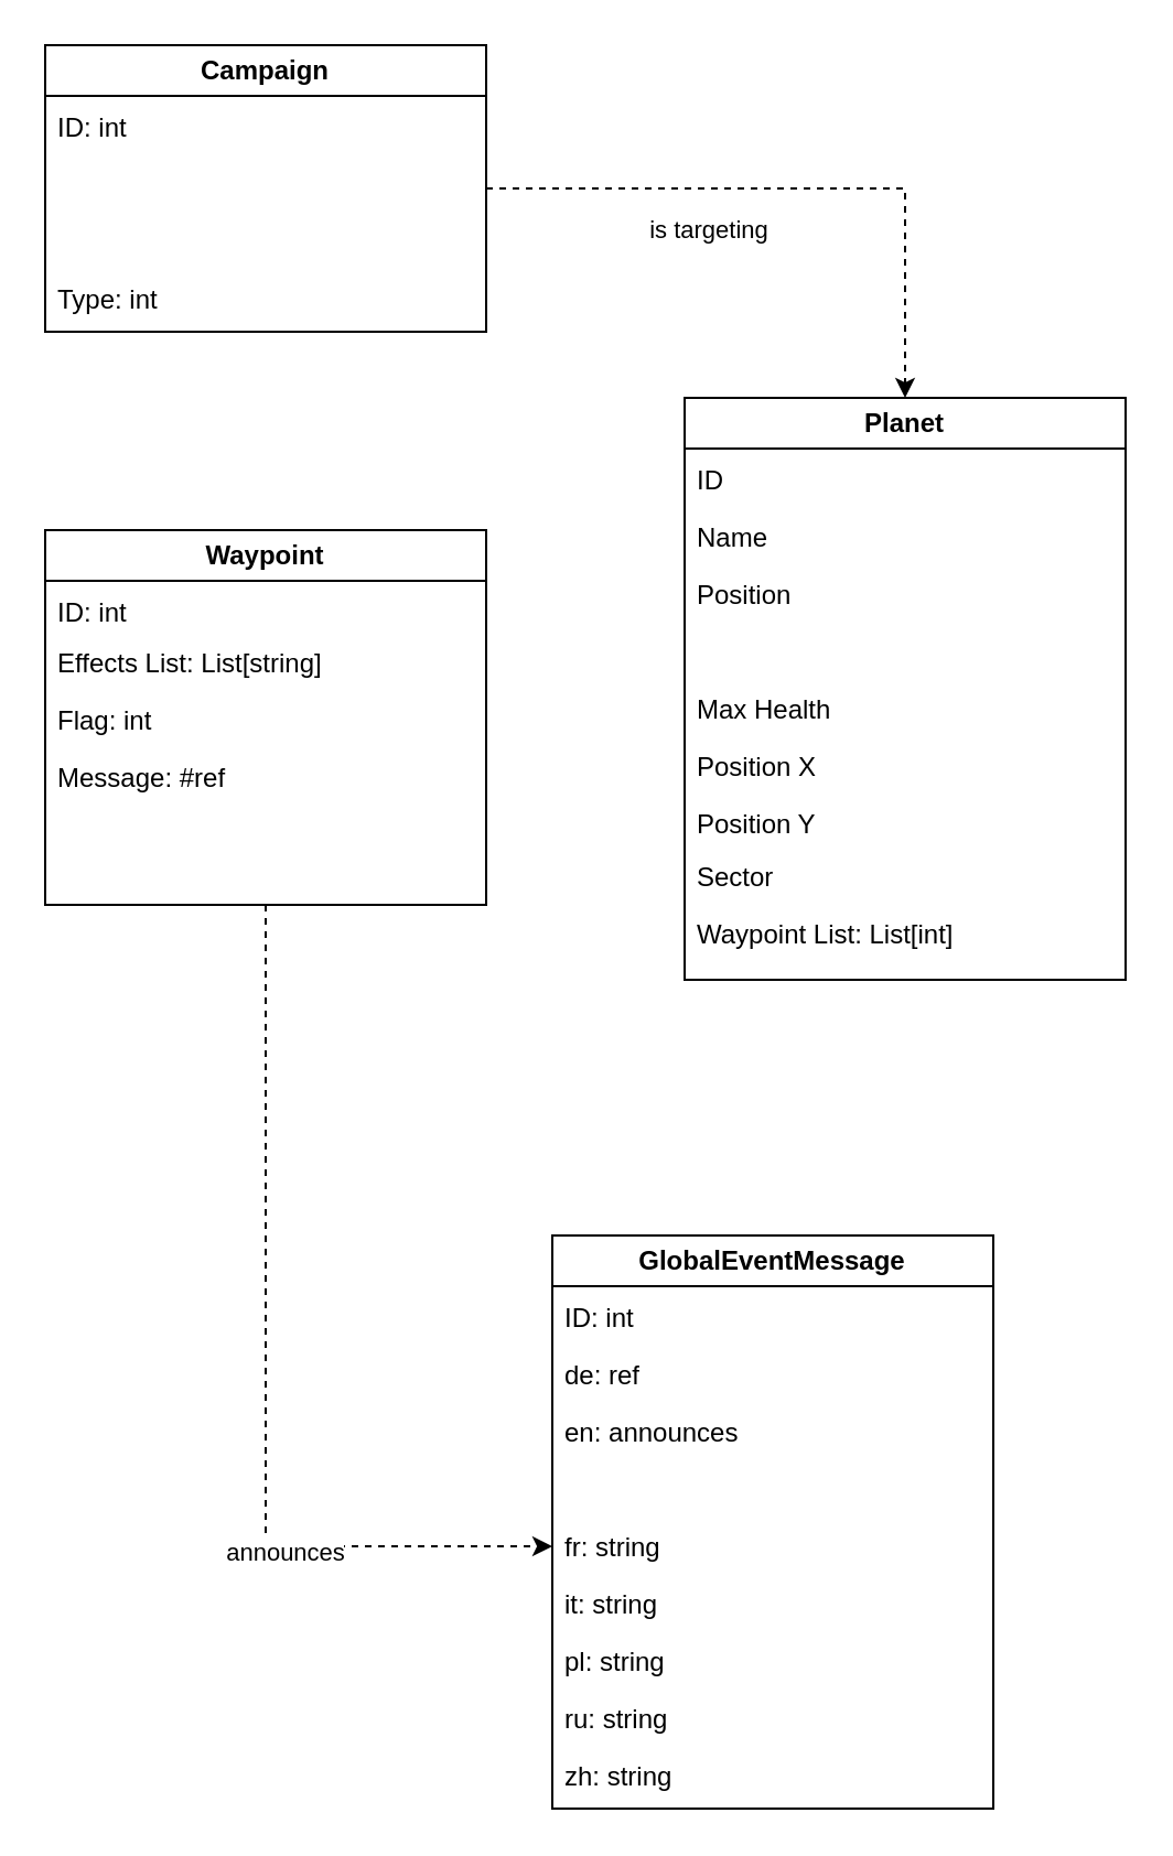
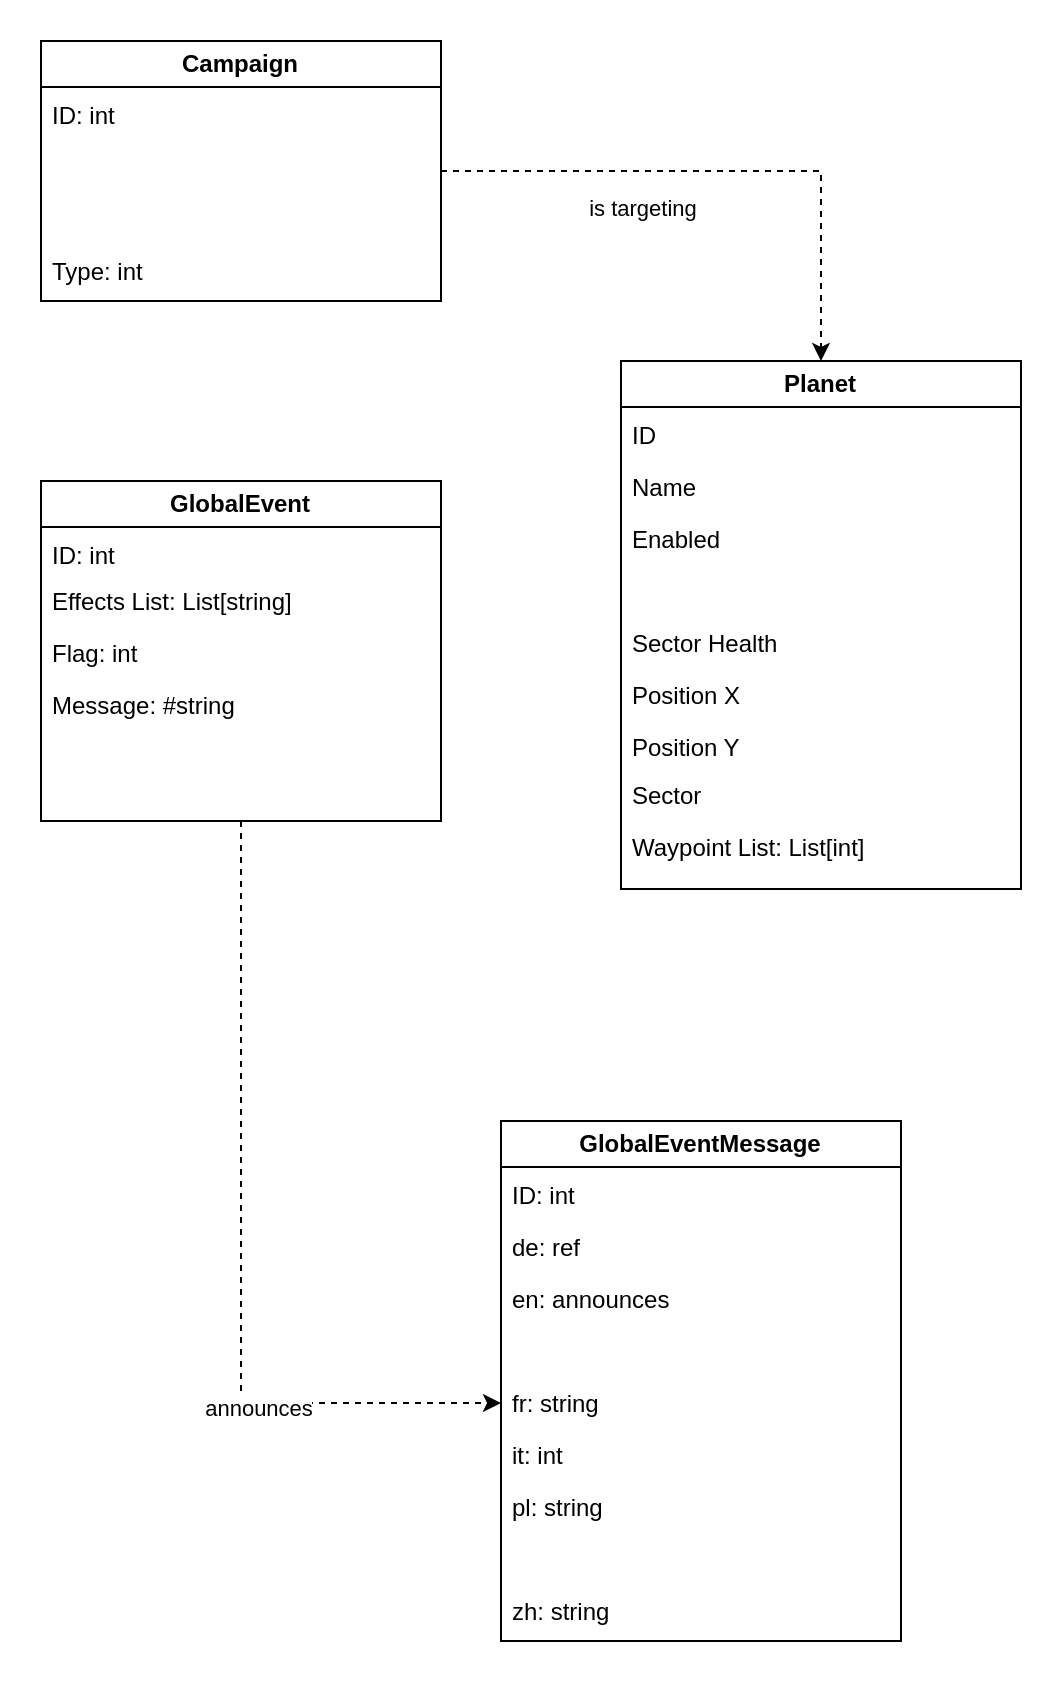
  <mxCell id="0" />
  <mxCell id="1" parent="0" />
  <mxCell id="2" value="Planet" style="swimlane;whiteSpace=wrap;html=1;" vertex="1" parent="1"><mxGeometry x="310" y="180" width="200" height="264" as="geometry"><mxRectangle x="530" y="446" width="140" height="30" as="alternateBounds" /></mxGeometry></mxCell>
- <mxCell id="3" value="Position" style="text;align=left;verticalAlign=top;spacingLeft=4;spacingRight=4;overflow=hidden;rotatable=0;points=[[0,0.5],[1,0.5]];portConstraint=eastwest;" vertex="1" parent="2"><mxGeometry y="76" width="200" height="26" as="geometry" /></mxCell>
+ <mxCell id="3" value="Enabled" style="text;align=left;verticalAlign=top;spacingLeft=4;spacingRight=4;overflow=hidden;rotatable=0;points=[[0,0.5],[1,0.5]];portConstraint=eastwest;" vertex="1" parent="2"><mxGeometry y="76" width="200" height="26" as="geometry" /></mxCell>
  <mxCell id="4" value="ID" style="text;align=left;verticalAlign=top;spacingLeft=4;spacingRight=4;overflow=hidden;rotatable=0;points=[[0,0.5],[1,0.5]];portConstraint=eastwest;" vertex="1" parent="2"><mxGeometry y="24" width="200" height="26" as="geometry" /></mxCell>
- <mxCell id="5" value="Max Health" style="text;align=left;verticalAlign=top;spacingLeft=4;spacingRight=4;overflow=hidden;rotatable=0;points=[[0,0.5],[1,0.5]];portConstraint=eastwest;" vertex="1" parent="2"><mxGeometry y="128" width="200" height="26" as="geometry" /></mxCell>
+ <mxCell id="5" value="Sector Health" style="text;align=left;verticalAlign=top;spacingLeft=4;spacingRight=4;overflow=hidden;rotatable=0;points=[[0,0.5],[1,0.5]];portConstraint=eastwest;" vertex="1" parent="2"><mxGeometry y="128" width="200" height="26" as="geometry" /></mxCell>
  <mxCell id="6" value="Name" style="text;align=left;verticalAlign=top;spacingLeft=4;spacingRight=4;overflow=hidden;rotatable=0;points=[[0,0.5],[1,0.5]];portConstraint=eastwest;" vertex="1" parent="2"><mxGeometry y="50" width="200" height="26" as="geometry" /></mxCell>
  <mxCell id="7" value="Position X" style="text;align=left;verticalAlign=top;spacingLeft=4;spacingRight=4;overflow=hidden;rotatable=0;points=[[0,0.5],[1,0.5]];portConstraint=eastwest;" vertex="1" parent="2"><mxGeometry y="154" width="200" height="26" as="geometry" /></mxCell>
  <mxCell id="8" value="Position Y" style="text;align=left;verticalAlign=top;spacingLeft=4;spacingRight=4;overflow=hidden;rotatable=0;points=[[0,0.5],[1,0.5]];portConstraint=eastwest;" vertex="1" parent="2"><mxGeometry y="180" width="200" height="26" as="geometry" /></mxCell>
  <mxCell id="9" value="Sector" style="text;align=left;verticalAlign=top;spacingLeft=4;spacingRight=4;overflow=hidden;rotatable=0;points=[[0,0.5],[1,0.5]];portConstraint=eastwest;" vertex="1" parent="2"><mxGeometry y="204" width="200" height="26" as="geometry" /></mxCell>
  <mxCell id="10" value="Waypoint List: List[int]" style="text;align=left;verticalAlign=top;spacingLeft=4;spacingRight=4;overflow=hidden;rotatable=0;points=[[0,0.5],[1,0.5]];portConstraint=eastwest;" vertex="1" parent="2"><mxGeometry y="230" width="200" height="26" as="geometry" /></mxCell>
  <mxCell id="11" style="edgeStyle=orthogonalEdgeStyle;rounded=0;orthogonalLoop=1;jettySize=auto;html=1;entryX=0.5;entryY=0;entryDx=0;entryDy=0;dashed=1;" edge="1" parent="1" source="13" target="2"><mxGeometry relative="1" as="geometry" /></mxCell>
  <mxCell id="12" value="is targeting" style="edgeLabel;html=1;align=center;verticalAlign=middle;resizable=0;points=[];" vertex="1" connectable="0" parent="11"><mxGeometry x="0.453" y="1" relative="1" as="geometry"><mxPoint x="-91" y="1" as="offset" /></mxGeometry></mxCell>
  <mxCell id="13" value="Campaign" style="swimlane;whiteSpace=wrap;html=1;" vertex="1" parent="1"><mxGeometry x="20" y="20" width="200" height="130" as="geometry"><mxRectangle x="530" y="446" width="140" height="30" as="alternateBounds" /></mxGeometry></mxCell>
  <mxCell id="14" value="ID: int" style="text;align=left;verticalAlign=top;spacingLeft=4;spacingRight=4;overflow=hidden;rotatable=0;points=[[0,0.5],[1,0.5]];portConstraint=eastwest;" vertex="1" parent="13"><mxGeometry y="24" width="200" height="26" as="geometry" /></mxCell>
  <mxCell id="15" value="Type: int" style="text;align=left;verticalAlign=top;spacingLeft=4;spacingRight=4;overflow=hidden;rotatable=0;points=[[0,0.5],[1,0.5]];portConstraint=eastwest;" vertex="1" parent="13"><mxGeometry y="102" width="200" height="26" as="geometry" /></mxCell>
  <mxCell id="16" style="edgeStyle=orthogonalEdgeStyle;rounded=0;orthogonalLoop=1;jettySize=auto;html=1;entryX=0;entryY=0.5;entryDx=0;entryDy=0;dashed=1;" edge="1" parent="1" source="18" target="27"><mxGeometry relative="1" as="geometry" /></mxCell>
  <mxCell id="17" value="announces" style="edgeLabel;html=1;align=center;verticalAlign=middle;resizable=0;points=[];" vertex="1" connectable="0" parent="16"><mxGeometry x="0.42" y="-2" relative="1" as="geometry"><mxPoint as="offset" /></mxGeometry></mxCell>
- <mxCell id="18" value="Waypoint" style="swimlane;whiteSpace=wrap;html=1;" vertex="1" parent="1"><mxGeometry x="20" y="240" width="200" height="170" as="geometry"><mxRectangle x="530" y="446" width="140" height="30" as="alternateBounds" /></mxGeometry></mxCell>
+ <mxCell id="18" value="GlobalEvent" style="swimlane;whiteSpace=wrap;html=1;" vertex="1" parent="1"><mxGeometry x="20" y="240" width="200" height="170" as="geometry"><mxRectangle x="530" y="446" width="140" height="30" as="alternateBounds" /></mxGeometry></mxCell>
  <mxCell id="19" value="ID: int" style="text;align=left;verticalAlign=top;spacingLeft=4;spacingRight=4;overflow=hidden;rotatable=0;points=[[0,0.5],[1,0.5]];portConstraint=eastwest;" vertex="1" parent="18"><mxGeometry y="24" width="200" height="26" as="geometry" /></mxCell>
  <mxCell id="20" value="Effects List: List[string]" style="text;align=left;verticalAlign=top;spacingLeft=4;spacingRight=4;overflow=hidden;rotatable=0;points=[[0,0.5],[1,0.5]];portConstraint=eastwest;" vertex="1" parent="18"><mxGeometry y="47" width="200" height="26" as="geometry" /></mxCell>
  <mxCell id="21" value="Flag: int" style="text;align=left;verticalAlign=top;spacingLeft=4;spacingRight=4;overflow=hidden;rotatable=0;points=[[0,0.5],[1,0.5]];portConstraint=eastwest;" vertex="1" parent="18"><mxGeometry y="73" width="200" height="26" as="geometry" /></mxCell>
- <mxCell id="22" value="Message: #ref" style="text;align=left;verticalAlign=top;spacingLeft=4;spacingRight=4;overflow=hidden;rotatable=0;points=[[0,0.5],[1,0.5]];portConstraint=eastwest;" vertex="1" parent="18"><mxGeometry y="99" width="200" height="26" as="geometry" /></mxCell>
+ <mxCell id="22" value="Message: #string" style="text;align=left;verticalAlign=top;spacingLeft=4;spacingRight=4;overflow=hidden;rotatable=0;points=[[0,0.5],[1,0.5]];portConstraint=eastwest;" vertex="1" parent="18"><mxGeometry y="99" width="200" height="26" as="geometry" /></mxCell>
  <mxCell id="23" value="GlobalEventMessage" style="swimlane;whiteSpace=wrap;html=1;" vertex="1" parent="1"><mxGeometry x="250" y="560" width="200" height="260" as="geometry"><mxRectangle x="530" y="446" width="140" height="30" as="alternateBounds" /></mxGeometry></mxCell>
  <mxCell id="24" value="ID: int" style="text;align=left;verticalAlign=top;spacingLeft=4;spacingRight=4;overflow=hidden;rotatable=0;points=[[0,0.5],[1,0.5]];portConstraint=eastwest;" vertex="1" parent="23"><mxGeometry y="24" width="200" height="26" as="geometry" /></mxCell>
  <mxCell id="25" value="de: ref" style="text;align=left;verticalAlign=top;spacingLeft=4;spacingRight=4;overflow=hidden;rotatable=0;points=[[0,0.5],[1,0.5]];portConstraint=eastwest;" vertex="1" parent="23"><mxGeometry y="50" width="200" height="26" as="geometry" /></mxCell>
  <mxCell id="26" value="en: announces" style="text;align=left;verticalAlign=top;spacingLeft=4;spacingRight=4;overflow=hidden;rotatable=0;points=[[0,0.5],[1,0.5]];portConstraint=eastwest;" vertex="1" parent="23"><mxGeometry y="76" width="200" height="26" as="geometry" /></mxCell>
  <mxCell id="27" value="fr: string" style="text;align=left;verticalAlign=top;spacingLeft=4;spacingRight=4;overflow=hidden;rotatable=0;points=[[0,0.5],[1,0.5]];portConstraint=eastwest;" vertex="1" parent="23"><mxGeometry y="128" width="200" height="26" as="geometry" /></mxCell>
- <mxCell id="28" value="it: string" style="text;align=left;verticalAlign=top;spacingLeft=4;spacingRight=4;overflow=hidden;rotatable=0;points=[[0,0.5],[1,0.5]];portConstraint=eastwest;" vertex="1" parent="23"><mxGeometry y="154" width="200" height="26" as="geometry" /></mxCell>
+ <mxCell id="28" value="it: int" style="text;align=left;verticalAlign=top;spacingLeft=4;spacingRight=4;overflow=hidden;rotatable=0;points=[[0,0.5],[1,0.5]];portConstraint=eastwest;" vertex="1" parent="23"><mxGeometry y="154" width="200" height="26" as="geometry" /></mxCell>
  <mxCell id="29" value="pl: string" style="text;align=left;verticalAlign=top;spacingLeft=4;spacingRight=4;overflow=hidden;rotatable=0;points=[[0,0.5],[1,0.5]];portConstraint=eastwest;" vertex="1" parent="23"><mxGeometry y="180" width="200" height="26" as="geometry" /></mxCell>
- <mxCell id="30" value="ru: string" style="text;align=left;verticalAlign=top;spacingLeft=4;spacingRight=4;overflow=hidden;rotatable=0;points=[[0,0.5],[1,0.5]];portConstraint=eastwest;" vertex="1" parent="23"><mxGeometry y="206" width="200" height="26" as="geometry" /></mxCell>
  <mxCell id="31" value="zh: string" style="text;align=left;verticalAlign=top;spacingLeft=4;spacingRight=4;overflow=hidden;rotatable=0;points=[[0,0.5],[1,0.5]];portConstraint=eastwest;" vertex="1" parent="23"><mxGeometry y="232" width="200" height="26" as="geometry" /></mxCell>
